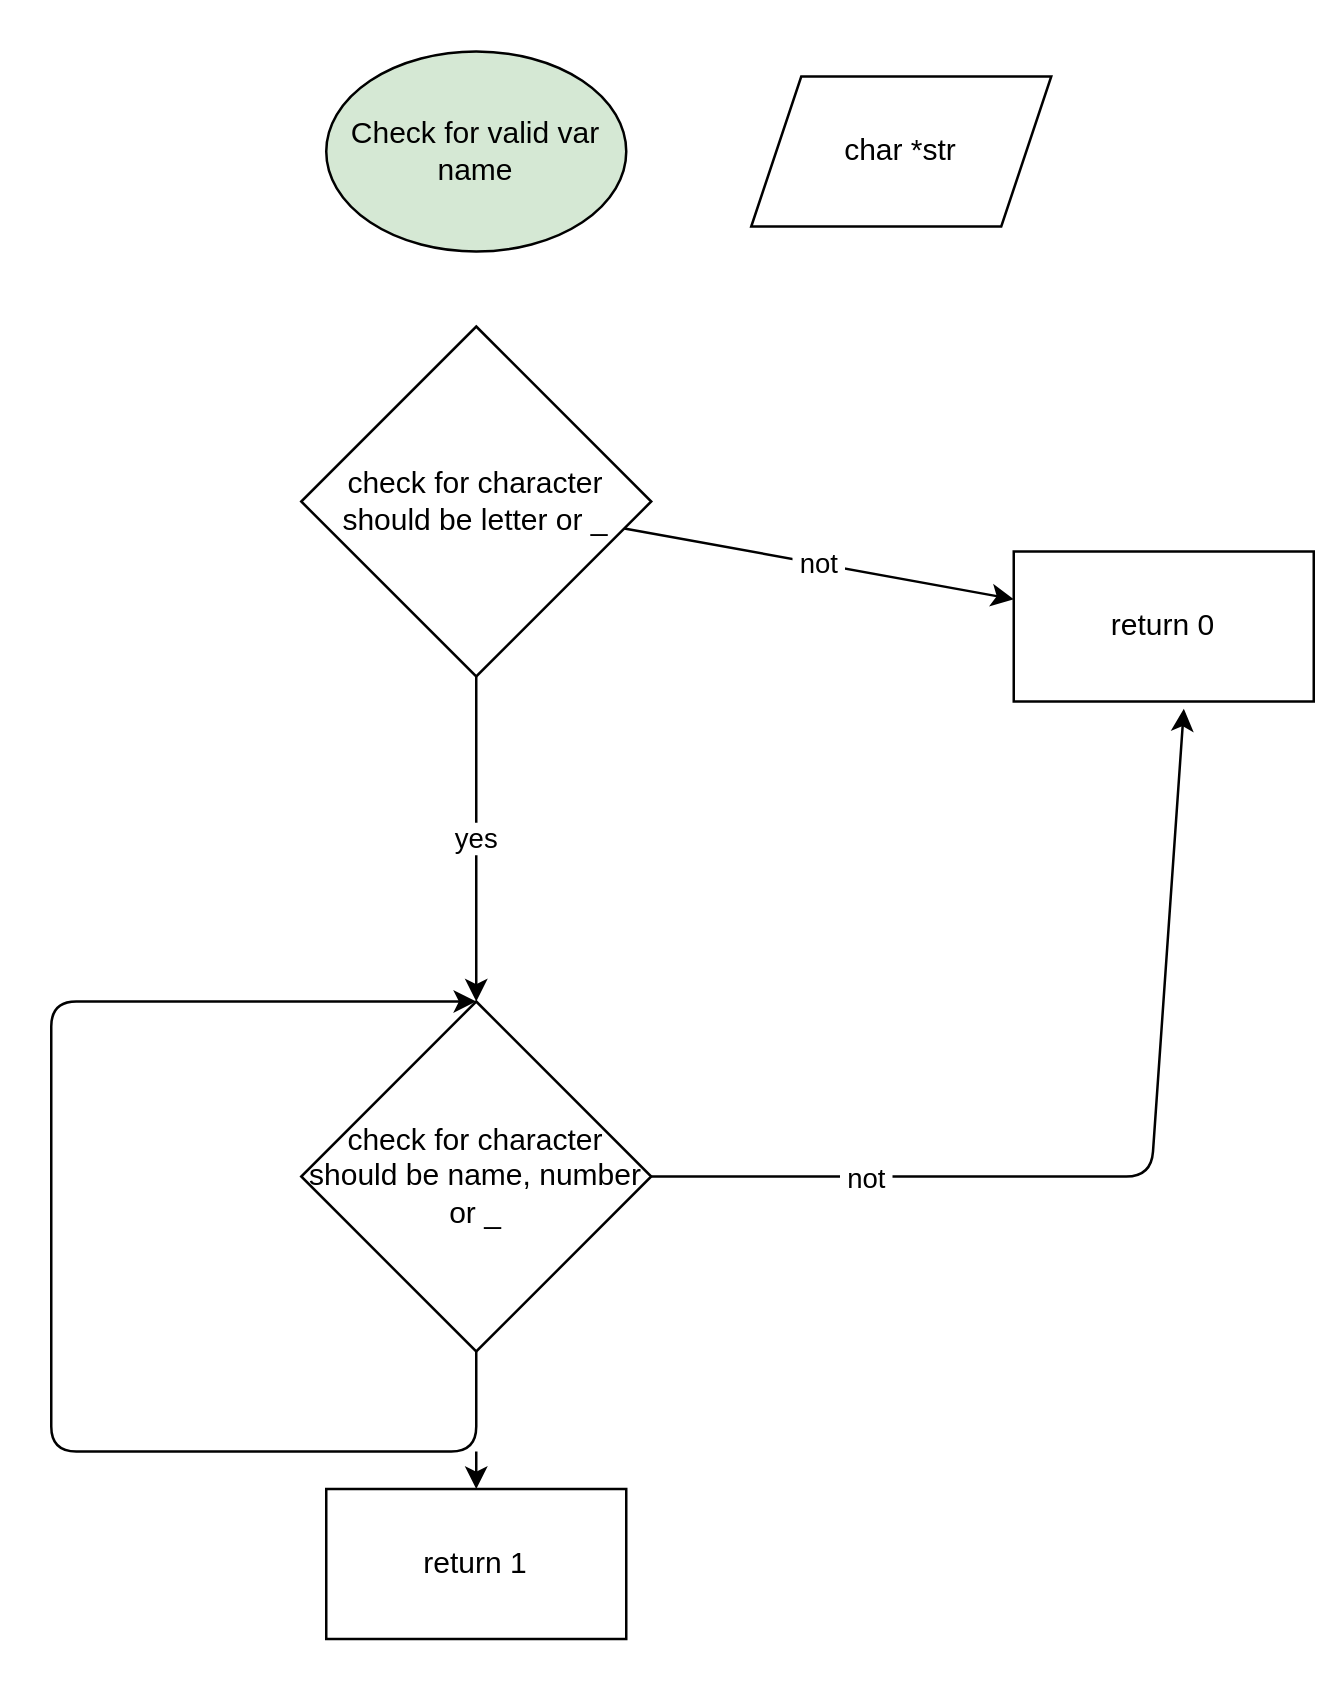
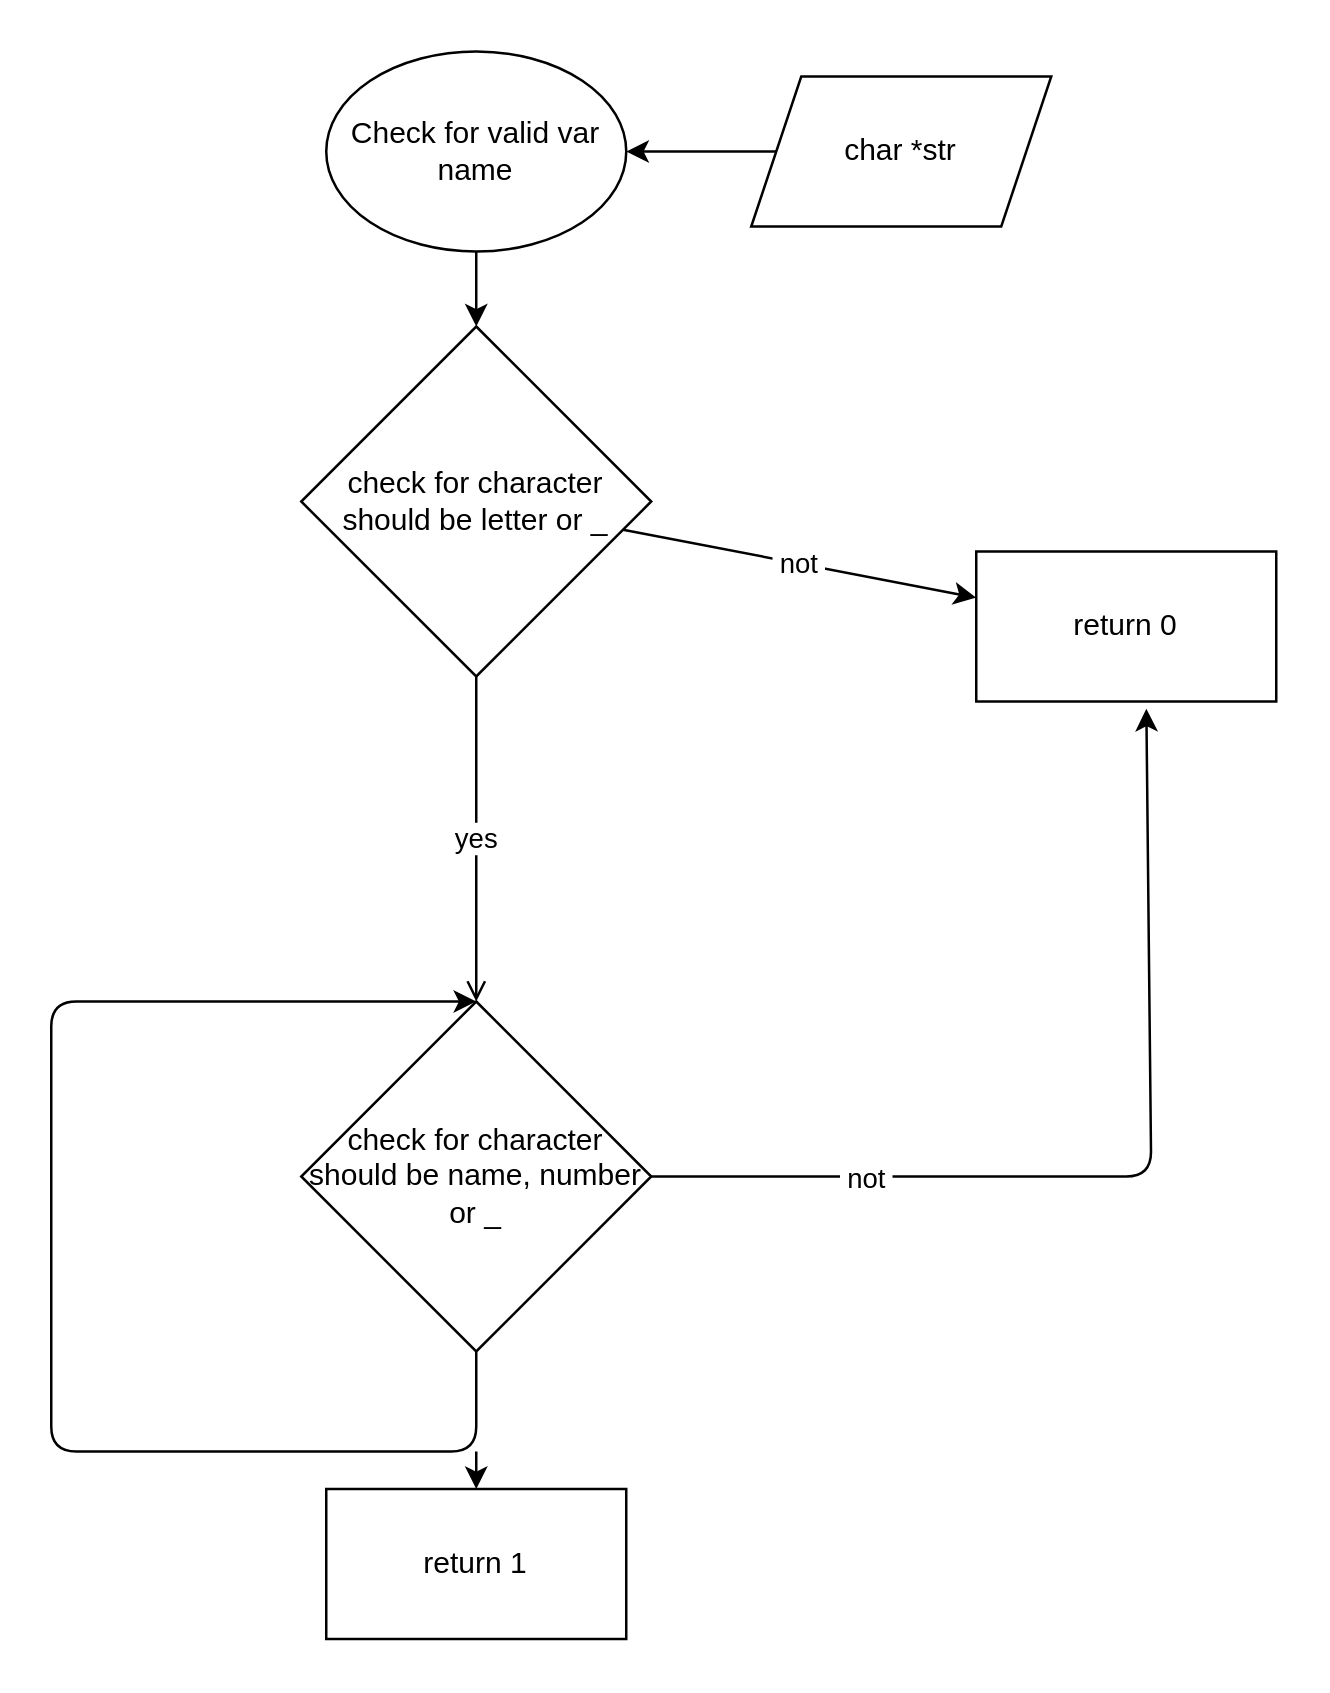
  <mxCell id="0" />
  <mxCell id="1" parent="0" />
- <mxCell id="3" value="Check for valid var name" style="ellipse;whiteSpace=wrap;html=1;fillColor=#d5e8d4;" vertex="1" parent="1"><mxGeometry x="130" y="20" width="120" height="80" as="geometry" /></mxCell>
+ <mxCell id="2" value="" style="edgeStyle=none;html=1;" edge="1" parent="1" source="3" target="8"><mxGeometry relative="1" as="geometry" /></mxCell>
+ <mxCell id="3" value="Check for valid var name" style="ellipse;whiteSpace=wrap;html=1;" vertex="1" parent="1"><mxGeometry x="130" y="20" width="120" height="80" as="geometry" /></mxCell>
+ <mxCell id="4" value="" style="edgeStyle=none;html=1;" edge="1" parent="1" source="5" target="3"><mxGeometry relative="1" as="geometry" /></mxCell>
  <mxCell id="5" value="char *str" style="shape=parallelogram;perimeter=parallelogramPerimeter;whiteSpace=wrap;html=1;fixedSize=1;" vertex="1" parent="1"><mxGeometry x="300" y="30" width="120" height="60" as="geometry" /></mxCell>
  <mxCell id="6" value="&amp;nbsp;not&amp;nbsp;" style="edgeStyle=none;html=1;verticalAlign=middle;shadow=0;spacingLeft=4;spacingRight=4;spacingTop=4;spacingBottom=4;" edge="1" parent="1" source="8" target="9"><mxGeometry relative="1" as="geometry"><mxPoint as="offset" /></mxGeometry></mxCell>
- <mxCell id="7" value="yes" style="edgeStyle=none;sketch=0;html=1;shadow=0;" edge="1" parent="1" source="8" target="10"><mxGeometry relative="1" as="geometry" /></mxCell>
+ <mxCell id="7" value="yes" style="edgeStyle=none;sketch=0;html=1;shadow=0;endArrow=open;" edge="1" parent="1" source="8" target="10"><mxGeometry relative="1" as="geometry" /></mxCell>
  <mxCell id="8" value="check for character&lt;br&gt;should be letter or _" style="rhombus;whiteSpace=wrap;html=1;" vertex="1" parent="1"><mxGeometry x="120" y="130" width="140" height="140" as="geometry" /></mxCell>
- <mxCell id="9" value="return 0" style="whiteSpace=wrap;html=1;" vertex="1" parent="1"><mxGeometry x="405" y="220" width="120" height="60" as="geometry" /></mxCell>
+ <mxCell id="9" value="return 0" style="whiteSpace=wrap;html=1;" vertex="1" parent="1"><mxGeometry x="390" y="220" width="120" height="60" as="geometry" /></mxCell>
  <mxCell id="10" value="check for character&lt;br&gt;should be name, number or _" style="rhombus;whiteSpace=wrap;html=1;" vertex="1" parent="1"><mxGeometry x="120" y="400" width="140" height="140" as="geometry" /></mxCell>
  <mxCell id="11" value="" style="endArrow=classic;html=1;shadow=0;sketch=0;exitX=1;exitY=0.5;exitDx=0;exitDy=0;entryX=0.567;entryY=1.048;entryDx=0;entryDy=0;entryPerimeter=0;" edge="1" parent="1" source="10" target="9"><mxGeometry width="50" height="50" relative="1" as="geometry"><mxPoint x="260" y="410" as="sourcePoint" /><mxPoint x="310" y="360" as="targetPoint" /><Array as="points"><mxPoint x="460" y="470" /></Array></mxGeometry></mxCell>
  <mxCell id="12" value="&amp;nbsp;not&amp;nbsp;" style="edgeLabel;html=1;align=center;verticalAlign=middle;resizable=0;points=[];" vertex="1" connectable="0" parent="11"><mxGeometry x="-0.561" relative="1" as="geometry"><mxPoint as="offset" /></mxGeometry></mxCell>
  <mxCell id="13" value="" style="endArrow=classic;html=1;shadow=0;sketch=0;exitX=0.5;exitY=1;exitDx=0;exitDy=0;entryX=0.5;entryY=0;entryDx=0;entryDy=0;" edge="1" parent="1" source="10" target="10"><mxGeometry width="50" height="50" relative="1" as="geometry"><mxPoint x="260" y="470" as="sourcePoint" /><mxPoint x="20" y="390" as="targetPoint" /><Array as="points"><mxPoint x="190" y="580" /><mxPoint x="20" y="580" /><mxPoint x="20" y="400" /></Array></mxGeometry></mxCell>
  <mxCell id="14" value="return 1" style="rounded=0;whiteSpace=wrap;html=1;" vertex="1" parent="1"><mxGeometry x="130" y="595" width="120" height="60" as="geometry" /></mxCell>
  <mxCell id="15" value="" style="endArrow=classic;html=1;shadow=0;sketch=0;entryX=0.5;entryY=0;entryDx=0;entryDy=0;" edge="1" parent="1" target="14"><mxGeometry width="50" height="50" relative="1" as="geometry"><mxPoint x="190" y="580" as="sourcePoint" /><mxPoint x="310" y="520" as="targetPoint" /></mxGeometry></mxCell>
